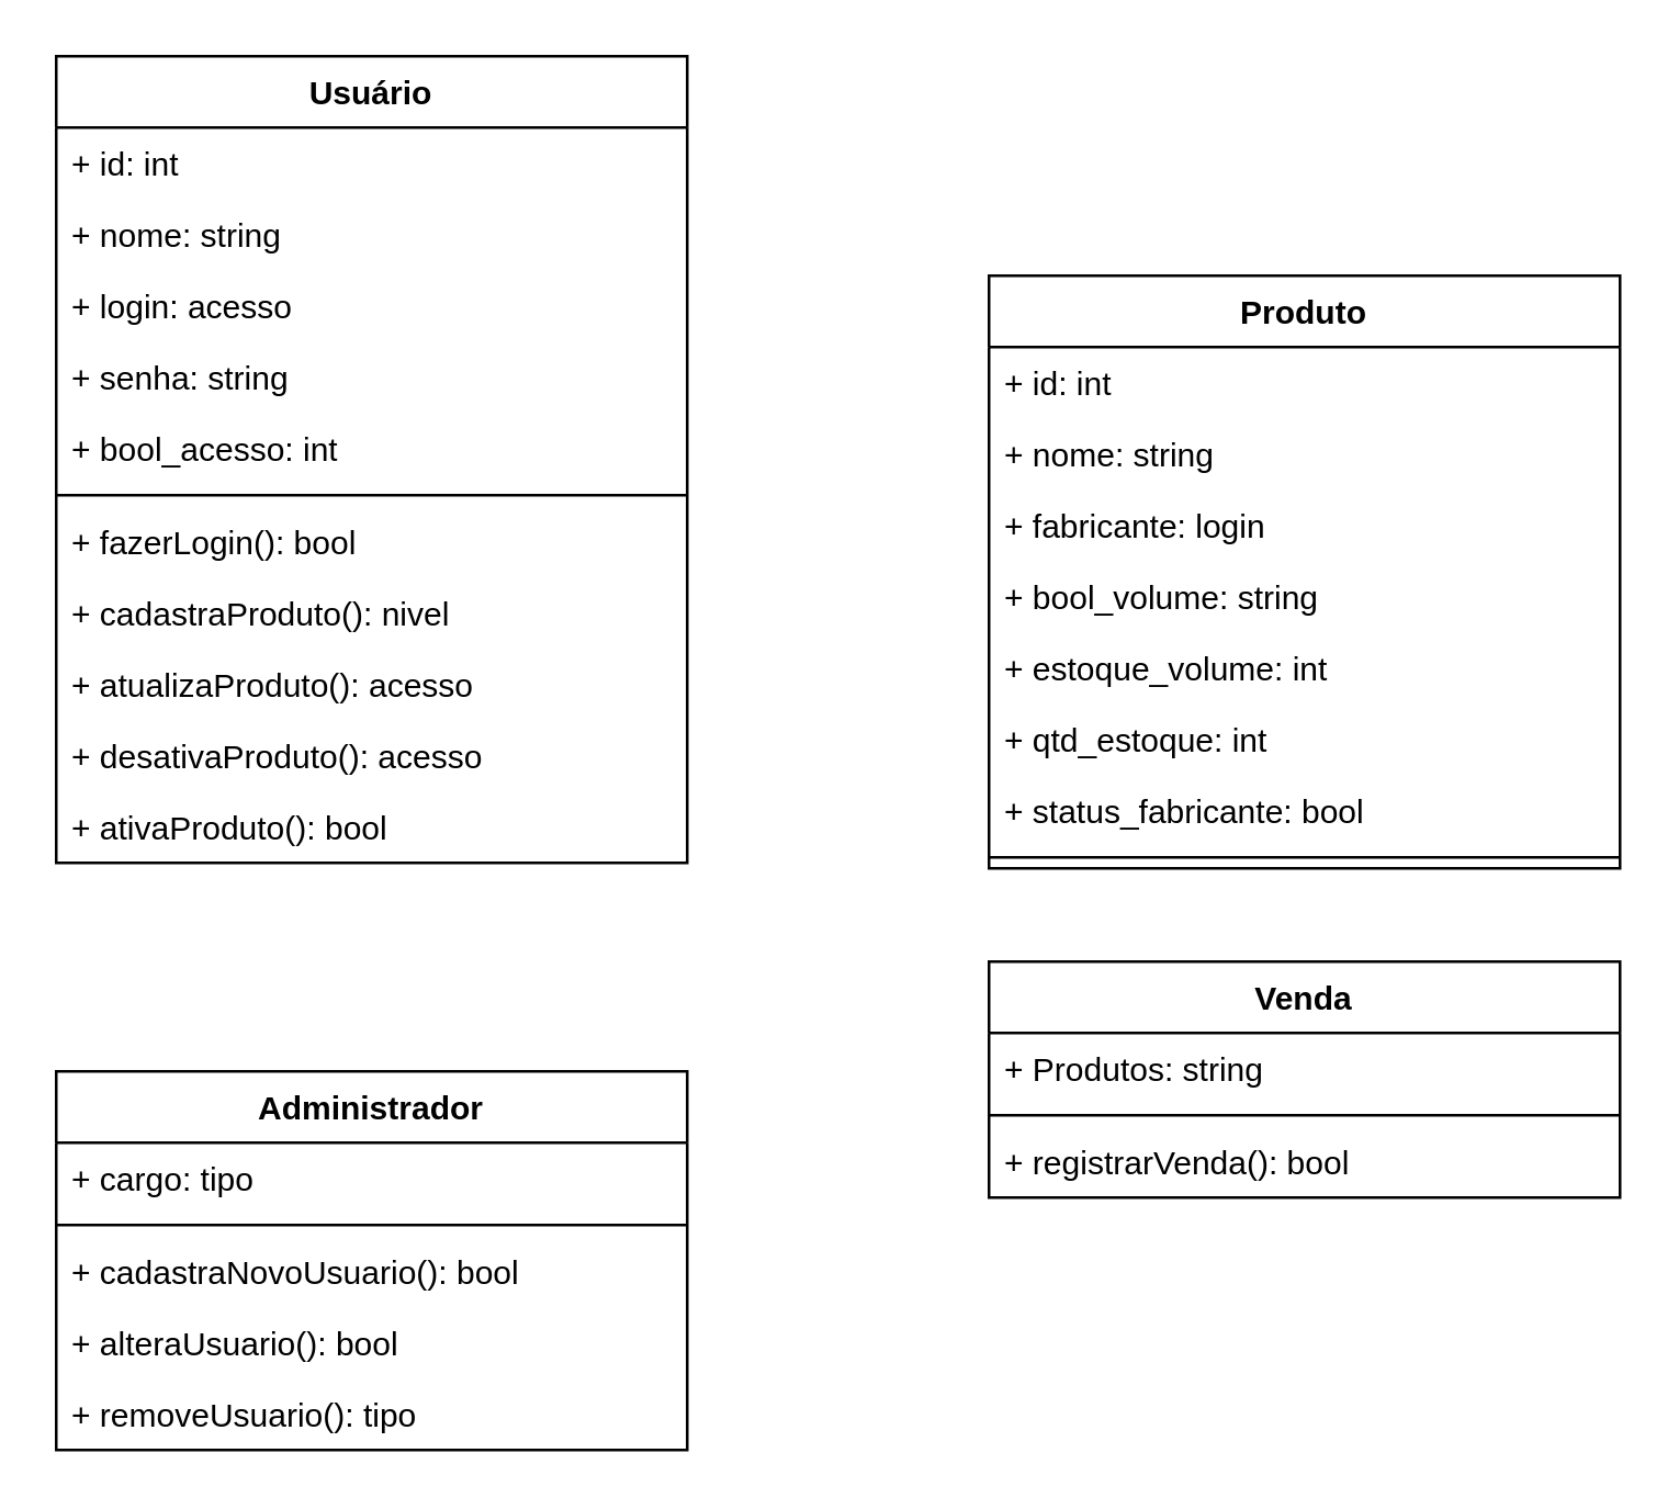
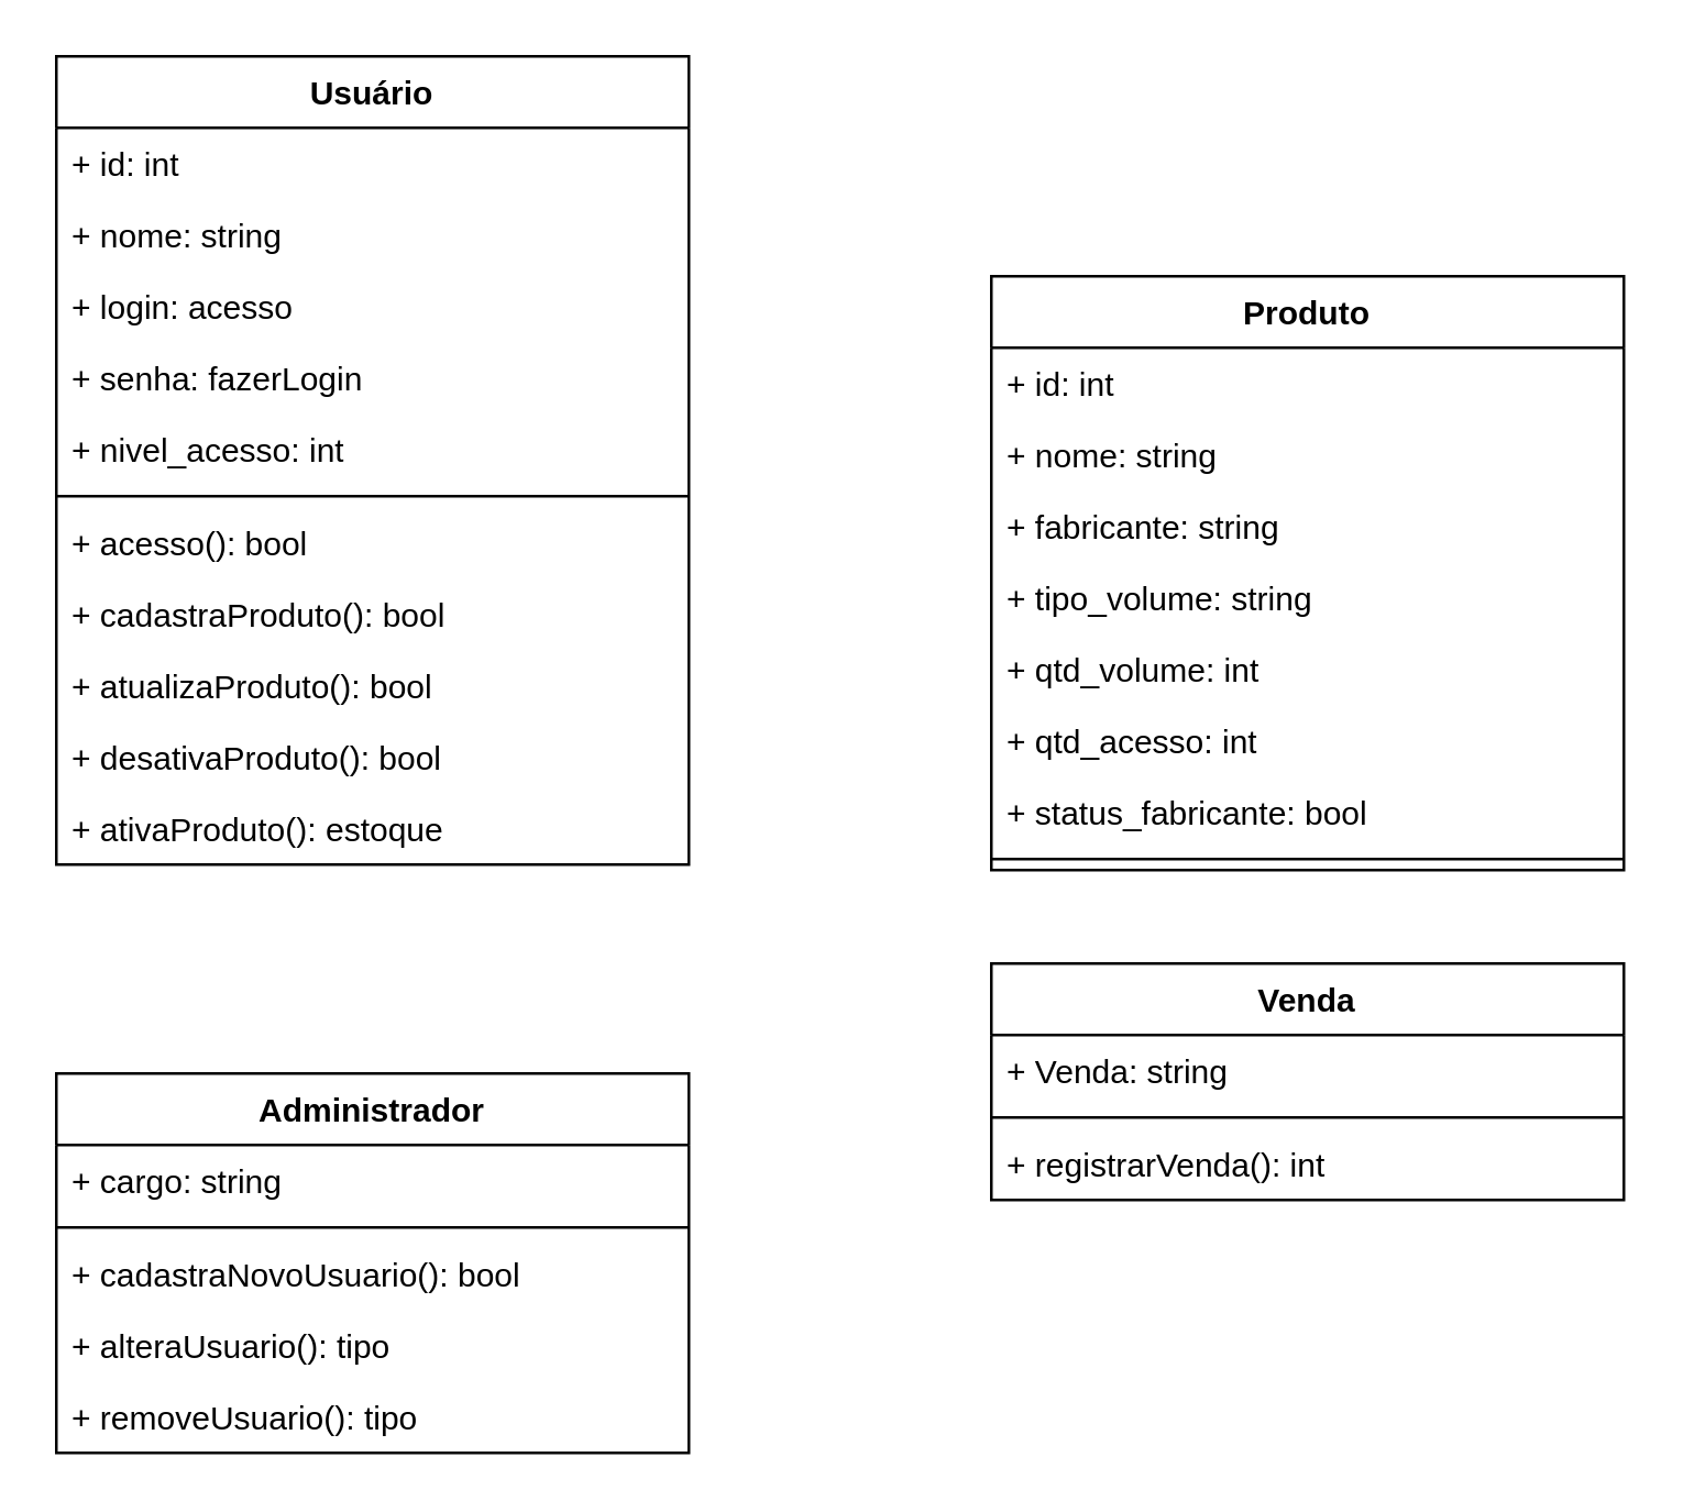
  <mxCell id="0" />
  <mxCell id="1" parent="0" />
  <mxCell id="2" value="Usuário" style="swimlane;fontStyle=1;align=center;verticalAlign=top;childLayout=stackLayout;horizontal=1;startSize=26;horizontalStack=0;resizeParent=1;resizeParentMax=0;resizeLast=0;collapsible=1;marginBottom=0;whiteSpace=wrap;html=1;" vertex="1" parent="1"><mxGeometry x="20" y="20" width="230" height="294" as="geometry" /></mxCell>
  <mxCell id="3" value="+ id: int&lt;span style=&quot;white-space: pre;&quot;&gt; &lt;/span&gt;" style="text;strokeColor=none;fillColor=none;align=left;verticalAlign=top;spacingLeft=4;spacingRight=4;overflow=hidden;rotatable=0;points=[[0,0.5],[1,0.5]];portConstraint=eastwest;whiteSpace=wrap;html=1;" vertex="1" parent="2"><mxGeometry y="26" width="230" height="26" as="geometry" /></mxCell>
  <mxCell id="4" value="+ nome: string" style="text;strokeColor=none;fillColor=none;align=left;verticalAlign=top;spacingLeft=4;spacingRight=4;overflow=hidden;rotatable=0;points=[[0,0.5],[1,0.5]];portConstraint=eastwest;whiteSpace=wrap;html=1;" vertex="1" parent="2"><mxGeometry y="52" width="230" height="26" as="geometry" /></mxCell>
  <mxCell id="5" value="+ login: acesso" style="text;strokeColor=none;fillColor=none;align=left;verticalAlign=top;spacingLeft=4;spacingRight=4;overflow=hidden;rotatable=0;points=[[0,0.5],[1,0.5]];portConstraint=eastwest;whiteSpace=wrap;html=1;" vertex="1" parent="2"><mxGeometry y="78" width="230" height="26" as="geometry" /></mxCell>
- <mxCell id="6" value="+ senha: string" style="text;strokeColor=none;fillColor=none;align=left;verticalAlign=top;spacingLeft=4;spacingRight=4;overflow=hidden;rotatable=0;points=[[0,0.5],[1,0.5]];portConstraint=eastwest;whiteSpace=wrap;html=1;" vertex="1" parent="2"><mxGeometry y="104" width="230" height="26" as="geometry" /></mxCell>
- <mxCell id="7" value="+ bool_acesso: int" style="text;strokeColor=none;fillColor=none;align=left;verticalAlign=top;spacingLeft=4;spacingRight=4;overflow=hidden;rotatable=0;points=[[0,0.5],[1,0.5]];portConstraint=eastwest;whiteSpace=wrap;html=1;" vertex="1" parent="2"><mxGeometry y="130" width="230" height="26" as="geometry" /></mxCell>
+ <mxCell id="6" value="+ senha: fazerLogin" style="text;strokeColor=none;fillColor=none;align=left;verticalAlign=top;spacingLeft=4;spacingRight=4;overflow=hidden;rotatable=0;points=[[0,0.5],[1,0.5]];portConstraint=eastwest;whiteSpace=wrap;html=1;" vertex="1" parent="2"><mxGeometry y="104" width="230" height="26" as="geometry" /></mxCell>
+ <mxCell id="7" value="+ nivel_acesso: int" style="text;strokeColor=none;fillColor=none;align=left;verticalAlign=top;spacingLeft=4;spacingRight=4;overflow=hidden;rotatable=0;points=[[0,0.5],[1,0.5]];portConstraint=eastwest;whiteSpace=wrap;html=1;" vertex="1" parent="2"><mxGeometry y="130" width="230" height="26" as="geometry" /></mxCell>
  <mxCell id="8" value="" style="line;strokeWidth=1;fillColor=none;align=left;verticalAlign=middle;spacingTop=-1;spacingLeft=3;spacingRight=3;rotatable=0;labelPosition=right;points=[];portConstraint=eastwest;strokeColor=inherit;" vertex="1" parent="2"><mxGeometry y="156" width="230" height="8" as="geometry" /></mxCell>
- <mxCell id="9" value="+ fazerLogin(): bool" style="text;strokeColor=none;fillColor=none;align=left;verticalAlign=top;spacingLeft=4;spacingRight=4;overflow=hidden;rotatable=0;points=[[0,0.5],[1,0.5]];portConstraint=eastwest;whiteSpace=wrap;html=1;" vertex="1" parent="2"><mxGeometry y="164" width="230" height="26" as="geometry" /></mxCell>
- <mxCell id="10" value="+ cadastraProduto(): nivel" style="text;strokeColor=none;fillColor=none;align=left;verticalAlign=top;spacingLeft=4;spacingRight=4;overflow=hidden;rotatable=0;points=[[0,0.5],[1,0.5]];portConstraint=eastwest;whiteSpace=wrap;html=1;" vertex="1" parent="2"><mxGeometry y="190" width="230" height="26" as="geometry" /></mxCell>
- <mxCell id="11" value="+ atualizaProduto(): acesso" style="text;strokeColor=none;fillColor=none;align=left;verticalAlign=top;spacingLeft=4;spacingRight=4;overflow=hidden;rotatable=0;points=[[0,0.5],[1,0.5]];portConstraint=eastwest;whiteSpace=wrap;html=1;" vertex="1" parent="2"><mxGeometry y="216" width="230" height="26" as="geometry" /></mxCell>
- <mxCell id="12" value="+ desativaProduto(): acesso" style="text;strokeColor=none;fillColor=none;align=left;verticalAlign=top;spacingLeft=4;spacingRight=4;overflow=hidden;rotatable=0;points=[[0,0.5],[1,0.5]];portConstraint=eastwest;whiteSpace=wrap;html=1;" vertex="1" parent="2"><mxGeometry y="242" width="230" height="26" as="geometry" /></mxCell>
- <mxCell id="13" value="+ ativaProduto(): bool" style="text;strokeColor=none;fillColor=none;align=left;verticalAlign=top;spacingLeft=4;spacingRight=4;overflow=hidden;rotatable=0;points=[[0,0.5],[1,0.5]];portConstraint=eastwest;whiteSpace=wrap;html=1;" vertex="1" parent="2"><mxGeometry y="268" width="230" height="26" as="geometry" /></mxCell>
+ <mxCell id="9" value="+ acesso(): bool" style="text;strokeColor=none;fillColor=none;align=left;verticalAlign=top;spacingLeft=4;spacingRight=4;overflow=hidden;rotatable=0;points=[[0,0.5],[1,0.5]];portConstraint=eastwest;whiteSpace=wrap;html=1;" vertex="1" parent="2"><mxGeometry y="164" width="230" height="26" as="geometry" /></mxCell>
+ <mxCell id="10" value="+ cadastraProduto(): bool" style="text;strokeColor=none;fillColor=none;align=left;verticalAlign=top;spacingLeft=4;spacingRight=4;overflow=hidden;rotatable=0;points=[[0,0.5],[1,0.5]];portConstraint=eastwest;whiteSpace=wrap;html=1;" vertex="1" parent="2"><mxGeometry y="190" width="230" height="26" as="geometry" /></mxCell>
+ <mxCell id="11" value="+ atualizaProduto(): bool" style="text;strokeColor=none;fillColor=none;align=left;verticalAlign=top;spacingLeft=4;spacingRight=4;overflow=hidden;rotatable=0;points=[[0,0.5],[1,0.5]];portConstraint=eastwest;whiteSpace=wrap;html=1;" vertex="1" parent="2"><mxGeometry y="216" width="230" height="26" as="geometry" /></mxCell>
+ <mxCell id="12" value="+ desativaProduto(): bool" style="text;strokeColor=none;fillColor=none;align=left;verticalAlign=top;spacingLeft=4;spacingRight=4;overflow=hidden;rotatable=0;points=[[0,0.5],[1,0.5]];portConstraint=eastwest;whiteSpace=wrap;html=1;" vertex="1" parent="2"><mxGeometry y="242" width="230" height="26" as="geometry" /></mxCell>
+ <mxCell id="13" value="+ ativaProduto(): estoque" style="text;strokeColor=none;fillColor=none;align=left;verticalAlign=top;spacingLeft=4;spacingRight=4;overflow=hidden;rotatable=0;points=[[0,0.5],[1,0.5]];portConstraint=eastwest;whiteSpace=wrap;html=1;" vertex="1" parent="2"><mxGeometry y="268" width="230" height="26" as="geometry" /></mxCell>
  <mxCell id="14" value="Administrador" style="swimlane;fontStyle=1;align=center;verticalAlign=top;childLayout=stackLayout;horizontal=1;startSize=26;horizontalStack=0;resizeParent=1;resizeParentMax=0;resizeLast=0;collapsible=1;marginBottom=0;whiteSpace=wrap;html=1;" vertex="1" parent="1"><mxGeometry x="20" y="390" width="230" height="138" as="geometry" /></mxCell>
- <mxCell id="15" value="+ cargo: tipo&lt;span style=&quot;white-space: pre;&quot;&gt; &lt;/span&gt;" style="text;strokeColor=none;fillColor=none;align=left;verticalAlign=top;spacingLeft=4;spacingRight=4;overflow=hidden;rotatable=0;points=[[0,0.5],[1,0.5]];portConstraint=eastwest;whiteSpace=wrap;html=1;" vertex="1" parent="14"><mxGeometry y="26" width="230" height="26" as="geometry" /></mxCell>
+ <mxCell id="15" value="+ cargo: string&lt;span style=&quot;white-space: pre;&quot;&gt; &lt;/span&gt;" style="text;strokeColor=none;fillColor=none;align=left;verticalAlign=top;spacingLeft=4;spacingRight=4;overflow=hidden;rotatable=0;points=[[0,0.5],[1,0.5]];portConstraint=eastwest;whiteSpace=wrap;html=1;" vertex="1" parent="14"><mxGeometry y="26" width="230" height="26" as="geometry" /></mxCell>
  <mxCell id="16" value="" style="line;strokeWidth=1;fillColor=none;align=left;verticalAlign=middle;spacingTop=-1;spacingLeft=3;spacingRight=3;rotatable=0;labelPosition=right;points=[];portConstraint=eastwest;strokeColor=inherit;" vertex="1" parent="14"><mxGeometry y="52" width="230" height="8" as="geometry" /></mxCell>
  <mxCell id="17" value="+ cadastraNovoUsuario(): bool" style="text;strokeColor=none;fillColor=none;align=left;verticalAlign=top;spacingLeft=4;spacingRight=4;overflow=hidden;rotatable=0;points=[[0,0.5],[1,0.5]];portConstraint=eastwest;whiteSpace=wrap;html=1;" vertex="1" parent="14"><mxGeometry y="60" width="230" height="26" as="geometry" /></mxCell>
- <mxCell id="18" value="+ alteraUsuario(): bool" style="text;strokeColor=none;fillColor=none;align=left;verticalAlign=top;spacingLeft=4;spacingRight=4;overflow=hidden;rotatable=0;points=[[0,0.5],[1,0.5]];portConstraint=eastwest;whiteSpace=wrap;html=1;" vertex="1" parent="14"><mxGeometry y="86" width="230" height="26" as="geometry" /></mxCell>
+ <mxCell id="18" value="+ alteraUsuario(): tipo" style="text;strokeColor=none;fillColor=none;align=left;verticalAlign=top;spacingLeft=4;spacingRight=4;overflow=hidden;rotatable=0;points=[[0,0.5],[1,0.5]];portConstraint=eastwest;whiteSpace=wrap;html=1;" vertex="1" parent="14"><mxGeometry y="86" width="230" height="26" as="geometry" /></mxCell>
  <mxCell id="19" value="+ removeUsuario(): tipo" style="text;strokeColor=none;fillColor=none;align=left;verticalAlign=top;spacingLeft=4;spacingRight=4;overflow=hidden;rotatable=0;points=[[0,0.5],[1,0.5]];portConstraint=eastwest;whiteSpace=wrap;html=1;" vertex="1" parent="14"><mxGeometry y="112" width="230" height="26" as="geometry" /></mxCell>
  <mxCell id="20" value="Produto" style="swimlane;fontStyle=1;align=center;verticalAlign=top;childLayout=stackLayout;horizontal=1;startSize=26;horizontalStack=0;resizeParent=1;resizeParentMax=0;resizeLast=0;collapsible=1;marginBottom=0;whiteSpace=wrap;html=1;" vertex="1" parent="1"><mxGeometry x="360" y="100" width="230" height="216" as="geometry" /></mxCell>
  <mxCell id="21" value="+ id: int&lt;span style=&quot;white-space: pre;&quot;&gt; &lt;/span&gt;" style="text;strokeColor=none;fillColor=none;align=left;verticalAlign=top;spacingLeft=4;spacingRight=4;overflow=hidden;rotatable=0;points=[[0,0.5],[1,0.5]];portConstraint=eastwest;whiteSpace=wrap;html=1;" vertex="1" parent="20"><mxGeometry y="26" width="230" height="26" as="geometry" /></mxCell>
  <mxCell id="22" value="+ nome: string" style="text;strokeColor=none;fillColor=none;align=left;verticalAlign=top;spacingLeft=4;spacingRight=4;overflow=hidden;rotatable=0;points=[[0,0.5],[1,0.5]];portConstraint=eastwest;whiteSpace=wrap;html=1;" vertex="1" parent="20"><mxGeometry y="52" width="230" height="26" as="geometry" /></mxCell>
- <mxCell id="23" value="+ fabricante: login" style="text;strokeColor=none;fillColor=none;align=left;verticalAlign=top;spacingLeft=4;spacingRight=4;overflow=hidden;rotatable=0;points=[[0,0.5],[1,0.5]];portConstraint=eastwest;whiteSpace=wrap;html=1;" vertex="1" parent="20"><mxGeometry y="78" width="230" height="26" as="geometry" /></mxCell>
- <mxCell id="24" value="+ bool_volume: string" style="text;strokeColor=none;fillColor=none;align=left;verticalAlign=top;spacingLeft=4;spacingRight=4;overflow=hidden;rotatable=0;points=[[0,0.5],[1,0.5]];portConstraint=eastwest;whiteSpace=wrap;html=1;" vertex="1" parent="20"><mxGeometry y="104" width="230" height="26" as="geometry" /></mxCell>
- <mxCell id="25" value="+ estoque_volume: int" style="text;strokeColor=none;fillColor=none;align=left;verticalAlign=top;spacingLeft=4;spacingRight=4;overflow=hidden;rotatable=0;points=[[0,0.5],[1,0.5]];portConstraint=eastwest;whiteSpace=wrap;html=1;" vertex="1" parent="20"><mxGeometry y="130" width="230" height="26" as="geometry" /></mxCell>
- <mxCell id="26" value="+ qtd_estoque: int" style="text;strokeColor=none;fillColor=none;align=left;verticalAlign=top;spacingLeft=4;spacingRight=4;overflow=hidden;rotatable=0;points=[[0,0.5],[1,0.5]];portConstraint=eastwest;whiteSpace=wrap;html=1;" vertex="1" parent="20"><mxGeometry y="156" width="230" height="26" as="geometry" /></mxCell>
+ <mxCell id="23" value="+ fabricante: string" style="text;strokeColor=none;fillColor=none;align=left;verticalAlign=top;spacingLeft=4;spacingRight=4;overflow=hidden;rotatable=0;points=[[0,0.5],[1,0.5]];portConstraint=eastwest;whiteSpace=wrap;html=1;" vertex="1" parent="20"><mxGeometry y="78" width="230" height="26" as="geometry" /></mxCell>
+ <mxCell id="24" value="+ tipo_volume: string" style="text;strokeColor=none;fillColor=none;align=left;verticalAlign=top;spacingLeft=4;spacingRight=4;overflow=hidden;rotatable=0;points=[[0,0.5],[1,0.5]];portConstraint=eastwest;whiteSpace=wrap;html=1;" vertex="1" parent="20"><mxGeometry y="104" width="230" height="26" as="geometry" /></mxCell>
+ <mxCell id="25" value="+ qtd_volume: int" style="text;strokeColor=none;fillColor=none;align=left;verticalAlign=top;spacingLeft=4;spacingRight=4;overflow=hidden;rotatable=0;points=[[0,0.5],[1,0.5]];portConstraint=eastwest;whiteSpace=wrap;html=1;" vertex="1" parent="20"><mxGeometry y="130" width="230" height="26" as="geometry" /></mxCell>
+ <mxCell id="26" value="+ qtd_acesso: int" style="text;strokeColor=none;fillColor=none;align=left;verticalAlign=top;spacingLeft=4;spacingRight=4;overflow=hidden;rotatable=0;points=[[0,0.5],[1,0.5]];portConstraint=eastwest;whiteSpace=wrap;html=1;" vertex="1" parent="20"><mxGeometry y="156" width="230" height="26" as="geometry" /></mxCell>
  <mxCell id="27" value="+ status_fabricante: bool" style="text;strokeColor=none;fillColor=none;align=left;verticalAlign=top;spacingLeft=4;spacingRight=4;overflow=hidden;rotatable=0;points=[[0,0.5],[1,0.5]];portConstraint=eastwest;whiteSpace=wrap;html=1;" vertex="1" parent="20"><mxGeometry y="182" width="230" height="26" as="geometry" /></mxCell>
  <mxCell id="28" value="" style="line;strokeWidth=1;fillColor=none;align=left;verticalAlign=middle;spacingTop=-1;spacingLeft=3;spacingRight=3;rotatable=0;labelPosition=right;points=[];portConstraint=eastwest;strokeColor=inherit;" vertex="1" parent="20"><mxGeometry y="208" width="230" height="8" as="geometry" /></mxCell>
  <mxCell id="29" value="Venda" style="swimlane;fontStyle=1;align=center;verticalAlign=top;childLayout=stackLayout;horizontal=1;startSize=26;horizontalStack=0;resizeParent=1;resizeParentMax=0;resizeLast=0;collapsible=1;marginBottom=0;whiteSpace=wrap;html=1;" vertex="1" parent="1"><mxGeometry x="360" y="350" width="230" height="86" as="geometry" /></mxCell>
- <mxCell id="30" value="+ Produtos: string&lt;span style=&quot;white-space: pre;&quot;&gt; &lt;/span&gt;" style="text;strokeColor=none;fillColor=none;align=left;verticalAlign=top;spacingLeft=4;spacingRight=4;overflow=hidden;rotatable=0;points=[[0,0.5],[1,0.5]];portConstraint=eastwest;whiteSpace=wrap;html=1;" vertex="1" parent="29"><mxGeometry y="26" width="230" height="26" as="geometry" /></mxCell>
+ <mxCell id="30" value="+ Venda: string&lt;span style=&quot;white-space: pre;&quot;&gt; &lt;/span&gt;" style="text;strokeColor=none;fillColor=none;align=left;verticalAlign=top;spacingLeft=4;spacingRight=4;overflow=hidden;rotatable=0;points=[[0,0.5],[1,0.5]];portConstraint=eastwest;whiteSpace=wrap;html=1;" vertex="1" parent="29"><mxGeometry y="26" width="230" height="26" as="geometry" /></mxCell>
  <mxCell id="31" value="" style="line;strokeWidth=1;fillColor=none;align=left;verticalAlign=middle;spacingTop=-1;spacingLeft=3;spacingRight=3;rotatable=0;labelPosition=right;points=[];portConstraint=eastwest;strokeColor=inherit;" vertex="1" parent="29"><mxGeometry y="52" width="230" height="8" as="geometry" /></mxCell>
- <mxCell id="32" value="+ registrarVenda(): bool" style="text;strokeColor=none;fillColor=none;align=left;verticalAlign=top;spacingLeft=4;spacingRight=4;overflow=hidden;rotatable=0;points=[[0,0.5],[1,0.5]];portConstraint=eastwest;whiteSpace=wrap;html=1;" vertex="1" parent="29"><mxGeometry y="60" width="230" height="26" as="geometry" /></mxCell>
+ <mxCell id="32" value="+ registrarVenda(): int" style="text;strokeColor=none;fillColor=none;align=left;verticalAlign=top;spacingLeft=4;spacingRight=4;overflow=hidden;rotatable=0;points=[[0,0.5],[1,0.5]];portConstraint=eastwest;whiteSpace=wrap;html=1;" vertex="1" parent="29"><mxGeometry y="60" width="230" height="26" as="geometry" /></mxCell>
